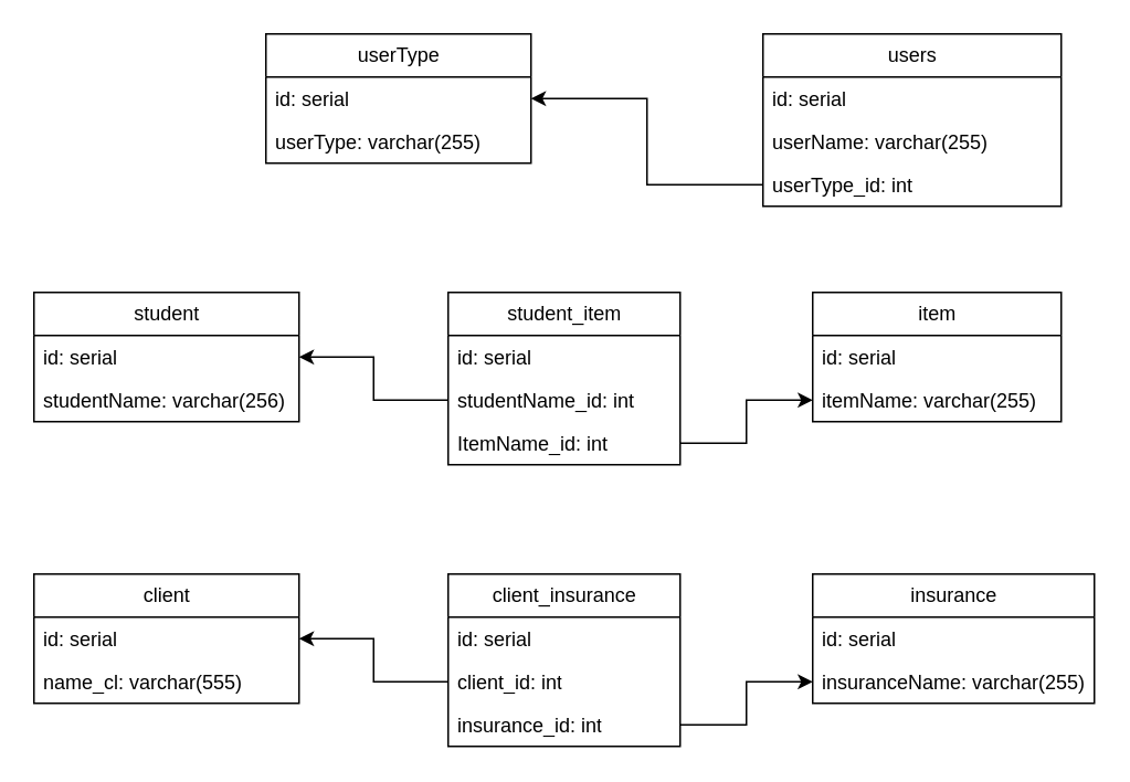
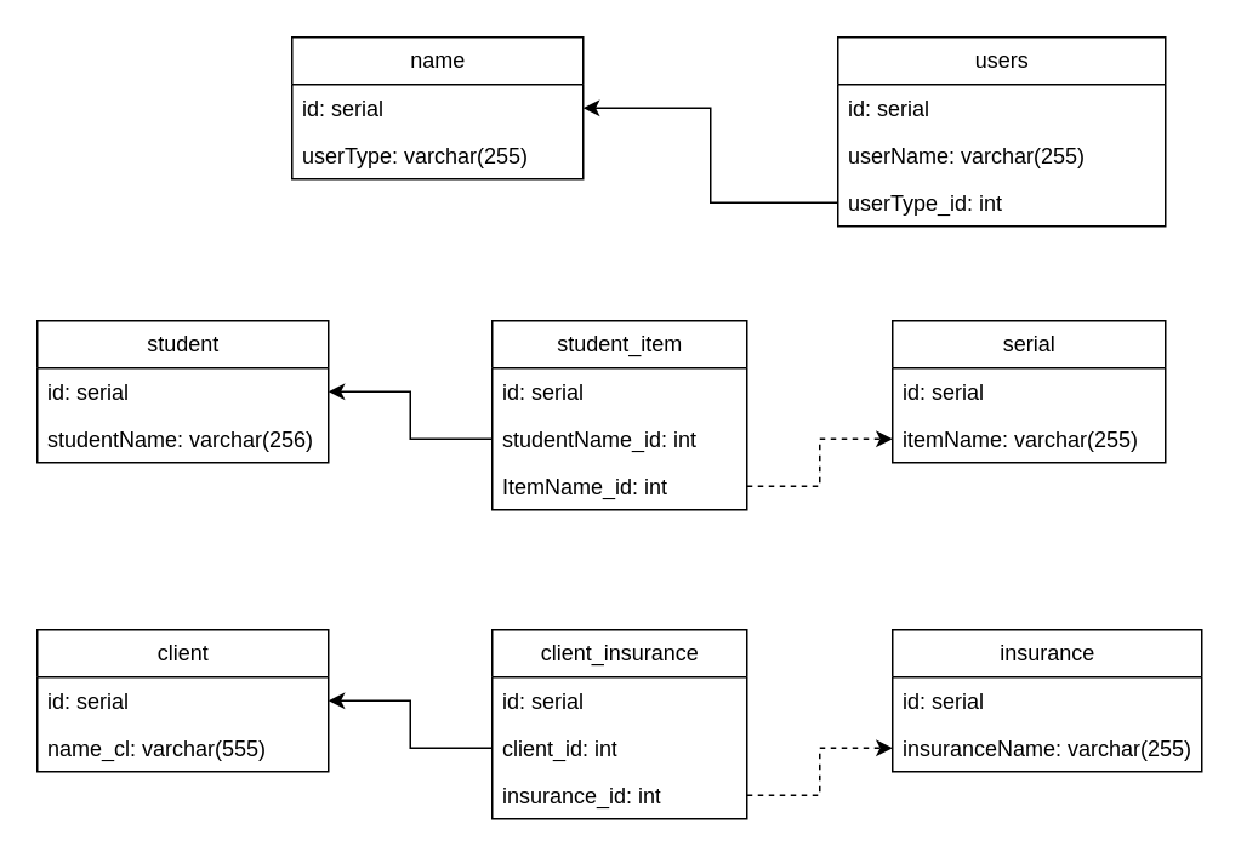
  <mxCell id="0" />
  <mxCell id="1" parent="0" />
- <mxCell id="2" value="userType" style="swimlane;fontStyle=0;childLayout=stackLayout;horizontal=1;startSize=26;fillColor=none;horizontalStack=0;resizeParent=1;resizeParentMax=0;resizeLast=0;collapsible=1;marginBottom=0;html=1;" vertex="1" parent="1"><mxGeometry x="160" y="20" width="160" height="78" as="geometry" /></mxCell>
+ <mxCell id="2" value="name" style="swimlane;fontStyle=0;childLayout=stackLayout;horizontal=1;startSize=26;fillColor=none;horizontalStack=0;resizeParent=1;resizeParentMax=0;resizeLast=0;collapsible=1;marginBottom=0;html=1;" vertex="1" parent="1"><mxGeometry x="160" y="20" width="160" height="78" as="geometry" /></mxCell>
  <mxCell id="3" value="id: serial" style="text;strokeColor=none;fillColor=none;align=left;verticalAlign=top;spacingLeft=4;spacingRight=4;overflow=hidden;rotatable=0;points=[[0,0.5],[1,0.5]];portConstraint=eastwest;whiteSpace=wrap;html=1;" vertex="1" parent="2"><mxGeometry y="26" width="160" height="26" as="geometry" /></mxCell>
  <mxCell id="4" value="userType: varchar(255)" style="text;strokeColor=none;fillColor=none;align=left;verticalAlign=top;spacingLeft=4;spacingRight=4;overflow=hidden;rotatable=0;points=[[0,0.5],[1,0.5]];portConstraint=eastwest;whiteSpace=wrap;html=1;" vertex="1" parent="2"><mxGeometry y="52" width="160" height="26" as="geometry" /></mxCell>
  <mxCell id="5" value="users" style="swimlane;fontStyle=0;childLayout=stackLayout;horizontal=1;startSize=26;fillColor=none;horizontalStack=0;resizeParent=1;resizeParentMax=0;resizeLast=0;collapsible=1;marginBottom=0;html=1;" vertex="1" parent="1"><mxGeometry x="460" y="20" width="180" height="104" as="geometry" /></mxCell>
  <mxCell id="6" value="id: serial" style="text;strokeColor=none;fillColor=none;align=left;verticalAlign=top;spacingLeft=4;spacingRight=4;overflow=hidden;rotatable=0;points=[[0,0.5],[1,0.5]];portConstraint=eastwest;whiteSpace=wrap;html=1;" vertex="1" parent="5"><mxGeometry y="26" width="180" height="26" as="geometry" /></mxCell>
  <mxCell id="7" value="userName: varchar(255)" style="text;strokeColor=none;fillColor=none;align=left;verticalAlign=top;spacingLeft=4;spacingRight=4;overflow=hidden;rotatable=0;points=[[0,0.5],[1,0.5]];portConstraint=eastwest;whiteSpace=wrap;html=1;" vertex="1" parent="5"><mxGeometry y="52" width="180" height="26" as="geometry" /></mxCell>
  <mxCell id="8" value="userType_id: int" style="text;strokeColor=none;fillColor=none;align=left;verticalAlign=top;spacingLeft=4;spacingRight=4;overflow=hidden;rotatable=0;points=[[0,0.5],[1,0.5]];portConstraint=eastwest;whiteSpace=wrap;html=1;" vertex="1" parent="5"><mxGeometry y="78" width="180" height="26" as="geometry" /></mxCell>
  <mxCell id="9" style="edgeStyle=orthogonalEdgeStyle;rounded=0;orthogonalLoop=1;jettySize=auto;html=1;entryX=1;entryY=0.5;entryDx=0;entryDy=0;" edge="1" parent="1" source="8" target="3"><mxGeometry relative="1" as="geometry" /></mxCell>
  <mxCell id="10" value="student" style="swimlane;fontStyle=0;childLayout=stackLayout;horizontal=1;startSize=26;fillColor=none;horizontalStack=0;resizeParent=1;resizeParentMax=0;resizeLast=0;collapsible=1;marginBottom=0;html=1;" vertex="1" parent="1"><mxGeometry x="20" y="176" width="160" height="78" as="geometry" /></mxCell>
  <mxCell id="11" value="id: serial" style="text;strokeColor=none;fillColor=none;align=left;verticalAlign=top;spacingLeft=4;spacingRight=4;overflow=hidden;rotatable=0;points=[[0,0.5],[1,0.5]];portConstraint=eastwest;whiteSpace=wrap;html=1;" vertex="1" parent="10"><mxGeometry y="26" width="160" height="26" as="geometry" /></mxCell>
  <mxCell id="12" value="studentName: varchar(256)" style="text;strokeColor=none;fillColor=none;align=left;verticalAlign=top;spacingLeft=4;spacingRight=4;overflow=hidden;rotatable=0;points=[[0,0.5],[1,0.5]];portConstraint=eastwest;whiteSpace=wrap;html=1;" vertex="1" parent="10"><mxGeometry y="52" width="160" height="26" as="geometry" /></mxCell>
  <mxCell id="13" value="student_item" style="swimlane;fontStyle=0;childLayout=stackLayout;horizontal=1;startSize=26;fillColor=none;horizontalStack=0;resizeParent=1;resizeParentMax=0;resizeLast=0;collapsible=1;marginBottom=0;html=1;" vertex="1" parent="1"><mxGeometry x="270" y="176" width="140" height="104" as="geometry" /></mxCell>
  <mxCell id="14" value="id: serial" style="text;strokeColor=none;fillColor=none;align=left;verticalAlign=top;spacingLeft=4;spacingRight=4;overflow=hidden;rotatable=0;points=[[0,0.5],[1,0.5]];portConstraint=eastwest;whiteSpace=wrap;html=1;" vertex="1" parent="13"><mxGeometry y="26" width="140" height="26" as="geometry" /></mxCell>
  <mxCell id="15" value="studentName_id: int" style="text;strokeColor=none;fillColor=none;align=left;verticalAlign=top;spacingLeft=4;spacingRight=4;overflow=hidden;rotatable=0;points=[[0,0.5],[1,0.5]];portConstraint=eastwest;whiteSpace=wrap;html=1;" vertex="1" parent="13"><mxGeometry y="52" width="140" height="26" as="geometry" /></mxCell>
  <mxCell id="16" value="ItemName_id: int" style="text;strokeColor=none;fillColor=none;align=left;verticalAlign=top;spacingLeft=4;spacingRight=4;overflow=hidden;rotatable=0;points=[[0,0.5],[1,0.5]];portConstraint=eastwest;whiteSpace=wrap;html=1;" vertex="1" parent="13"><mxGeometry y="78" width="140" height="26" as="geometry" /></mxCell>
- <mxCell id="17" value="item" style="swimlane;fontStyle=0;childLayout=stackLayout;horizontal=1;startSize=26;fillColor=none;horizontalStack=0;resizeParent=1;resizeParentMax=0;resizeLast=0;collapsible=1;marginBottom=0;html=1;" vertex="1" parent="1"><mxGeometry x="490" y="176" width="150" height="78" as="geometry" /></mxCell>
+ <mxCell id="17" value="serial" style="swimlane;fontStyle=0;childLayout=stackLayout;horizontal=1;startSize=26;fillColor=none;horizontalStack=0;resizeParent=1;resizeParentMax=0;resizeLast=0;collapsible=1;marginBottom=0;html=1;" vertex="1" parent="1"><mxGeometry x="490" y="176" width="150" height="78" as="geometry" /></mxCell>
  <mxCell id="18" value="id: serial" style="text;strokeColor=none;fillColor=none;align=left;verticalAlign=top;spacingLeft=4;spacingRight=4;overflow=hidden;rotatable=0;points=[[0,0.5],[1,0.5]];portConstraint=eastwest;whiteSpace=wrap;html=1;" vertex="1" parent="17"><mxGeometry y="26" width="150" height="26" as="geometry" /></mxCell>
  <mxCell id="19" value="itemName: varchar(255)" style="text;strokeColor=none;fillColor=none;align=left;verticalAlign=top;spacingLeft=4;spacingRight=4;overflow=hidden;rotatable=0;points=[[0,0.5],[1,0.5]];portConstraint=eastwest;whiteSpace=wrap;html=1;" vertex="1" parent="17"><mxGeometry y="52" width="150" height="26" as="geometry" /></mxCell>
  <mxCell id="20" style="edgeStyle=orthogonalEdgeStyle;rounded=0;orthogonalLoop=1;jettySize=auto;html=1;entryX=1;entryY=0.5;entryDx=0;entryDy=0;" edge="1" parent="1" source="15" target="11"><mxGeometry relative="1" as="geometry" /></mxCell>
- <mxCell id="21" style="edgeStyle=orthogonalEdgeStyle;rounded=0;orthogonalLoop=1;jettySize=auto;html=1;entryX=0;entryY=0.5;entryDx=0;entryDy=0;" edge="1" parent="1" source="16" target="19"><mxGeometry relative="1" as="geometry" /></mxCell>
+ <mxCell id="21" style="edgeStyle=orthogonalEdgeStyle;rounded=0;orthogonalLoop=1;jettySize=auto;html=1;entryX=0;entryY=0.5;entryDx=0;entryDy=0;dashed=1;" edge="1" parent="1" source="16" target="19"><mxGeometry relative="1" as="geometry" /></mxCell>
  <mxCell id="22" value="client" style="swimlane;fontStyle=0;childLayout=stackLayout;horizontal=1;startSize=26;fillColor=none;horizontalStack=0;resizeParent=1;resizeParentMax=0;resizeLast=0;collapsible=1;marginBottom=0;html=1;" vertex="1" parent="1"><mxGeometry x="20" y="346" width="160" height="78" as="geometry" /></mxCell>
  <mxCell id="23" value="id: serial" style="text;strokeColor=none;fillColor=none;align=left;verticalAlign=top;spacingLeft=4;spacingRight=4;overflow=hidden;rotatable=0;points=[[0,0.5],[1,0.5]];portConstraint=eastwest;whiteSpace=wrap;html=1;" vertex="1" parent="22"><mxGeometry y="26" width="160" height="26" as="geometry" /></mxCell>
  <mxCell id="24" value="name_cl: varchar(555)" style="text;strokeColor=none;fillColor=none;align=left;verticalAlign=top;spacingLeft=4;spacingRight=4;overflow=hidden;rotatable=0;points=[[0,0.5],[1,0.5]];portConstraint=eastwest;whiteSpace=wrap;html=1;" vertex="1" parent="22"><mxGeometry y="52" width="160" height="26" as="geometry" /></mxCell>
  <mxCell id="25" value="client_insurance" style="swimlane;fontStyle=0;childLayout=stackLayout;horizontal=1;startSize=26;fillColor=none;horizontalStack=0;resizeParent=1;resizeParentMax=0;resizeLast=0;collapsible=1;marginBottom=0;html=1;" vertex="1" parent="1"><mxGeometry x="270" y="346" width="140" height="104" as="geometry" /></mxCell>
  <mxCell id="26" value="id: serial" style="text;strokeColor=none;fillColor=none;align=left;verticalAlign=top;spacingLeft=4;spacingRight=4;overflow=hidden;rotatable=0;points=[[0,0.5],[1,0.5]];portConstraint=eastwest;whiteSpace=wrap;html=1;" vertex="1" parent="25"><mxGeometry y="26" width="140" height="26" as="geometry" /></mxCell>
  <mxCell id="27" value="client_id: int" style="text;strokeColor=none;fillColor=none;align=left;verticalAlign=top;spacingLeft=4;spacingRight=4;overflow=hidden;rotatable=0;points=[[0,0.5],[1,0.5]];portConstraint=eastwest;whiteSpace=wrap;html=1;" vertex="1" parent="25"><mxGeometry y="52" width="140" height="26" as="geometry" /></mxCell>
  <mxCell id="28" value="insurance_id: int" style="text;strokeColor=none;fillColor=none;align=left;verticalAlign=top;spacingLeft=4;spacingRight=4;overflow=hidden;rotatable=0;points=[[0,0.5],[1,0.5]];portConstraint=eastwest;whiteSpace=wrap;html=1;" vertex="1" parent="25"><mxGeometry y="78" width="140" height="26" as="geometry" /></mxCell>
  <mxCell id="29" value="insurance" style="swimlane;fontStyle=0;childLayout=stackLayout;horizontal=1;startSize=26;fillColor=none;horizontalStack=0;resizeParent=1;resizeParentMax=0;resizeLast=0;collapsible=1;marginBottom=0;html=1;" vertex="1" parent="1"><mxGeometry x="490" y="346" width="170" height="78" as="geometry" /></mxCell>
  <mxCell id="30" value="id: serial" style="text;strokeColor=none;fillColor=none;align=left;verticalAlign=top;spacingLeft=4;spacingRight=4;overflow=hidden;rotatable=0;points=[[0,0.5],[1,0.5]];portConstraint=eastwest;whiteSpace=wrap;html=1;" vertex="1" parent="29"><mxGeometry y="26" width="170" height="26" as="geometry" /></mxCell>
  <mxCell id="31" value="insuranceName: varchar(255)" style="text;strokeColor=none;fillColor=none;align=left;verticalAlign=top;spacingLeft=4;spacingRight=4;overflow=hidden;rotatable=0;points=[[0,0.5],[1,0.5]];portConstraint=eastwest;whiteSpace=wrap;html=1;" vertex="1" parent="29"><mxGeometry y="52" width="170" height="26" as="geometry" /></mxCell>
  <mxCell id="32" style="edgeStyle=orthogonalEdgeStyle;rounded=0;orthogonalLoop=1;jettySize=auto;html=1;entryX=1;entryY=0.5;entryDx=0;entryDy=0;" edge="1" parent="1" source="27" target="23"><mxGeometry relative="1" as="geometry" /></mxCell>
- <mxCell id="33" style="edgeStyle=orthogonalEdgeStyle;rounded=0;orthogonalLoop=1;jettySize=auto;html=1;entryX=0;entryY=0.5;entryDx=0;entryDy=0;" edge="1" parent="1" source="28" target="31"><mxGeometry relative="1" as="geometry" /></mxCell>
+ <mxCell id="33" style="edgeStyle=orthogonalEdgeStyle;rounded=0;orthogonalLoop=1;jettySize=auto;html=1;entryX=0;entryY=0.5;entryDx=0;entryDy=0;dashed=1;" edge="1" parent="1" source="28" target="31"><mxGeometry relative="1" as="geometry" /></mxCell>
